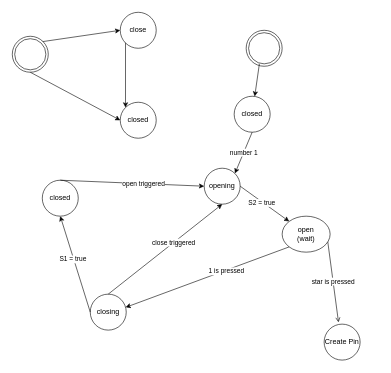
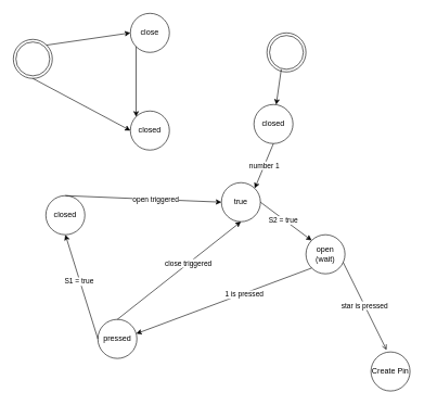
  <mxCell id="0" />
  <mxCell id="1" parent="0" />
  <mxCell id="2" value="" style="ellipse;shape=doubleEllipse;html=1;dashed=0;whiteSpace=wrap;aspect=fixed;" parent="1" vertex="1"><mxGeometry x="20" y="60" width="60" height="60" as="geometry" /></mxCell>
  <mxCell id="3" value="close" style="shape=ellipse;html=1;dashed=0;whiteSpace=wrap;aspect=fixed;perimeter=ellipsePerimeter;" parent="1" vertex="1"><mxGeometry x="200" y="20" width="60" height="60" as="geometry" /></mxCell>
  <mxCell id="4" value="closed" style="shape=ellipse;html=1;dashed=0;whiteSpace=wrap;aspect=fixed;perimeter=ellipsePerimeter;" parent="1" vertex="1"><mxGeometry x="200" y="170" width="60" height="60" as="geometry" /></mxCell>
  <mxCell id="5" value="" style="endArrow=classic;html=1;rounded=0;exitX=1;exitY=0;exitDx=0;exitDy=0;entryX=0;entryY=0.5;entryDx=0;entryDy=0;" parent="1" source="2" target="3" edge="1"><mxGeometry width="50" height="50" relative="1" as="geometry"><mxPoint x="300" y="330" as="sourcePoint" /><mxPoint x="350" y="280" as="targetPoint" /></mxGeometry></mxCell>
  <mxCell id="6" value="" style="endArrow=classic;html=1;rounded=0;exitX=0.5;exitY=1;exitDx=0;exitDy=0;entryX=0;entryY=0.5;entryDx=0;entryDy=0;" parent="1" source="2" target="4" edge="1"><mxGeometry width="50" height="50" relative="1" as="geometry"><mxPoint x="210" y="360" as="sourcePoint" /><mxPoint x="260" y="310" as="targetPoint" /></mxGeometry></mxCell>
  <mxCell id="7" value="" style="endArrow=classic;html=1;rounded=0;exitX=0;exitY=1;exitDx=0;exitDy=0;entryX=0;entryY=0;entryDx=0;entryDy=0;" parent="1" source="3" target="4" edge="1"><mxGeometry width="50" height="50" relative="1" as="geometry"><mxPoint x="490" y="370" as="sourcePoint" /><mxPoint x="540" y="320" as="targetPoint" /></mxGeometry></mxCell>
  <mxCell id="8" value="star is pressed" style="endArrow=open;html=1;rounded=0;entryX=0.4;entryY=-0.05;entryDx=0;entryDy=0;exitX=0.95;exitY=0.7;exitDx=0;exitDy=0;exitPerimeter=0;entryPerimeter=0;" parent="1" source="12" target="24" edge="1"><mxGeometry width="50" height="50" relative="1" as="geometry"><mxPoint x="700.003" y="427.577" as="sourcePoint" /><mxPoint x="700.003" y="320.003" as="targetPoint" /></mxGeometry></mxCell>
  <mxCell id="9" value="" style="ellipse;shape=doubleEllipse;html=1;dashed=0;whiteSpace=wrap;aspect=fixed;" parent="1" vertex="1"><mxGeometry x="410" y="50" width="60" height="60" as="geometry" /></mxCell>
- <mxCell id="10" value="opening" style="shape=ellipse;html=1;dashed=0;whiteSpace=wrap;aspect=fixed;perimeter=ellipsePerimeter;" parent="1" vertex="1"><mxGeometry x="340" y="280" width="60" height="60" as="geometry" /></mxCell>
- <mxCell id="11" value="closing" style="shape=ellipse;html=1;dashed=0;whiteSpace=wrap;aspect=fixed;perimeter=ellipsePerimeter;" parent="1" vertex="1"><mxGeometry x="150" y="490" width="60" height="60" as="geometry" /></mxCell>
- <mxCell id="12" value="open&lt;div&gt;(wait)&lt;/div&gt;" style="shape=ellipse;html=1;dashed=0;whiteSpace=wrap;aspect=fixed;perimeter=ellipsePerimeter;" parent="1" vertex="1"><mxGeometry x="470" y="360" width="80" height="60" as="geometry" /></mxCell>
+ <mxCell id="10" value="true" style="shape=ellipse;html=1;dashed=0;whiteSpace=wrap;aspect=fixed;perimeter=ellipsePerimeter;" parent="1" vertex="1"><mxGeometry x="340" y="280" width="60" height="60" as="geometry" /></mxCell>
+ <mxCell id="11" value="pressed" style="shape=ellipse;html=1;dashed=0;whiteSpace=wrap;aspect=fixed;perimeter=ellipsePerimeter;" parent="1" vertex="1"><mxGeometry x="150" y="490" width="60" height="60" as="geometry" /></mxCell>
+ <mxCell id="12" value="open&lt;div&gt;(wait)&lt;/div&gt;" style="shape=ellipse;html=1;dashed=0;whiteSpace=wrap;aspect=fixed;perimeter=ellipsePerimeter;" parent="1" vertex="1"><mxGeometry x="470" y="360" width="60" height="60" as="geometry" /></mxCell>
  <mxCell id="13" value="closed" style="shape=ellipse;html=1;dashed=0;whiteSpace=wrap;aspect=fixed;perimeter=ellipsePerimeter;" parent="1" vertex="1"><mxGeometry x="70" y="300" width="60" height="60" as="geometry" /></mxCell>
  <mxCell id="14" value="" style="endArrow=classic;html=1;rounded=0;exitX=1;exitY=0.5;exitDx=0;exitDy=0;entryX=0;entryY=0;entryDx=0;entryDy=0;" parent="1" source="10" target="12" edge="1"><mxGeometry width="50" height="50" relative="1" as="geometry"><mxPoint x="310" y="530" as="sourcePoint" /><mxPoint x="360" y="480" as="targetPoint" /></mxGeometry></mxCell>
  <mxCell id="15" value="S2 = true" style="edgeLabel;html=1;align=center;verticalAlign=middle;resizable=0;points=[];" parent="14" vertex="1" connectable="0"><mxGeometry x="-0.105" y="-2" relative="1" as="geometry"><mxPoint as="offset" /></mxGeometry></mxCell>
  <mxCell id="16" value="" style="endArrow=classic;html=1;rounded=0;exitX=0;exitY=1;exitDx=0;exitDy=0;entryX=0.983;entryY=0.367;entryDx=0;entryDy=0;entryPerimeter=0;" parent="1" source="12" target="11" edge="1"><mxGeometry width="50" height="50" relative="1" as="geometry"><mxPoint x="520" y="520" as="sourcePoint" /><mxPoint x="380" y="510" as="targetPoint" /></mxGeometry></mxCell>
  <mxCell id="17" value="1 is pressed" style="edgeLabel;html=1;align=center;verticalAlign=middle;resizable=0;points=[];" parent="16" vertex="1" connectable="0"><mxGeometry x="-0.218" y="1" relative="1" as="geometry"><mxPoint x="1" as="offset" /></mxGeometry></mxCell>
  <mxCell id="18" value="" style="endArrow=classic;html=1;rounded=0;exitX=0;exitY=0.5;exitDx=0;exitDy=0;entryX=0.5;entryY=1;entryDx=0;entryDy=0;" parent="1" source="11" target="13" edge="1"><mxGeometry width="50" height="50" relative="1" as="geometry"><mxPoint x="0" y="590" as="sourcePoint" /><mxPoint x="50" y="540" as="targetPoint" /></mxGeometry></mxCell>
  <mxCell id="19" value="S1 = true" style="edgeLabel;html=1;align=center;verticalAlign=middle;resizable=0;points=[];" parent="18" vertex="1" connectable="0"><mxGeometry x="0.113" y="2" relative="1" as="geometry"><mxPoint as="offset" /></mxGeometry></mxCell>
  <mxCell id="20" value="" style="endArrow=classic;html=1;rounded=0;entryX=0.5;entryY=1;entryDx=0;entryDy=0;exitX=0.5;exitY=0;exitDx=0;exitDy=0;" parent="1" source="11" target="10" edge="1"><mxGeometry width="50" height="50" relative="1" as="geometry"><mxPoint x="200" y="590" as="sourcePoint" /><mxPoint x="250" y="540" as="targetPoint" /></mxGeometry></mxCell>
  <mxCell id="21" value="close triggered" style="edgeLabel;html=1;align=center;verticalAlign=middle;resizable=0;points=[];" parent="20" vertex="1" connectable="0"><mxGeometry x="0.15" y="1" relative="1" as="geometry"><mxPoint as="offset" /></mxGeometry></mxCell>
  <mxCell id="22" value="" style="endArrow=classic;html=1;rounded=0;entryX=0;entryY=0.5;entryDx=0;entryDy=0;exitX=0.5;exitY=0;exitDx=0;exitDy=0;" parent="1" source="13" target="10" edge="1"><mxGeometry width="50" height="50" relative="1" as="geometry"><mxPoint x="70" y="610" as="sourcePoint" /><mxPoint x="120" y="560" as="targetPoint" /></mxGeometry></mxCell>
  <mxCell id="23" value="open triggered" style="edgeLabel;html=1;align=center;verticalAlign=middle;resizable=0;points=[];" parent="22" vertex="1" connectable="0"><mxGeometry x="0.16" relative="1" as="geometry"><mxPoint as="offset" /></mxGeometry></mxCell>
- <mxCell id="24" value="Create Pin" style="shape=ellipse;html=1;dashed=0;whiteSpace=wrap;aspect=fixed;perimeter=ellipsePerimeter;" parent="1" vertex="1"><mxGeometry x="540" y="540" width="60" height="60" as="geometry" /></mxCell>
+ <mxCell id="24" value="Create Pin" style="shape=ellipse;html=1;dashed=0;whiteSpace=wrap;aspect=fixed;perimeter=ellipsePerimeter;" parent="1" vertex="1"><mxGeometry x="570" y="540" width="60" height="60" as="geometry" /></mxCell>
  <mxCell id="25" value="closed" style="shape=ellipse;html=1;dashed=0;whiteSpace=wrap;aspect=fixed;perimeter=ellipsePerimeter;" parent="1" vertex="1"><mxGeometry x="390" y="160" width="60" height="60" as="geometry" /></mxCell>
  <mxCell id="26" value="" style="endArrow=classic;html=1;rounded=0;exitX=0.367;exitY=0.933;exitDx=0;exitDy=0;exitPerimeter=0;" parent="1" source="9" target="25" edge="1"><mxGeometry width="50" height="50" relative="1" as="geometry"><mxPoint x="570" y="350" as="sourcePoint" /><mxPoint x="620" y="300" as="targetPoint" /></mxGeometry></mxCell>
  <mxCell id="27" value="number 1" style="endArrow=classic;html=1;rounded=0;exitX=0.5;exitY=1;exitDx=0;exitDy=0;entryX=1;entryY=0;entryDx=0;entryDy=0;" parent="1" source="25" target="10" edge="1"><mxGeometry width="50" height="50" relative="1" as="geometry"><mxPoint x="560" y="260" as="sourcePoint" /><mxPoint x="610" y="210" as="targetPoint" /></mxGeometry></mxCell>
